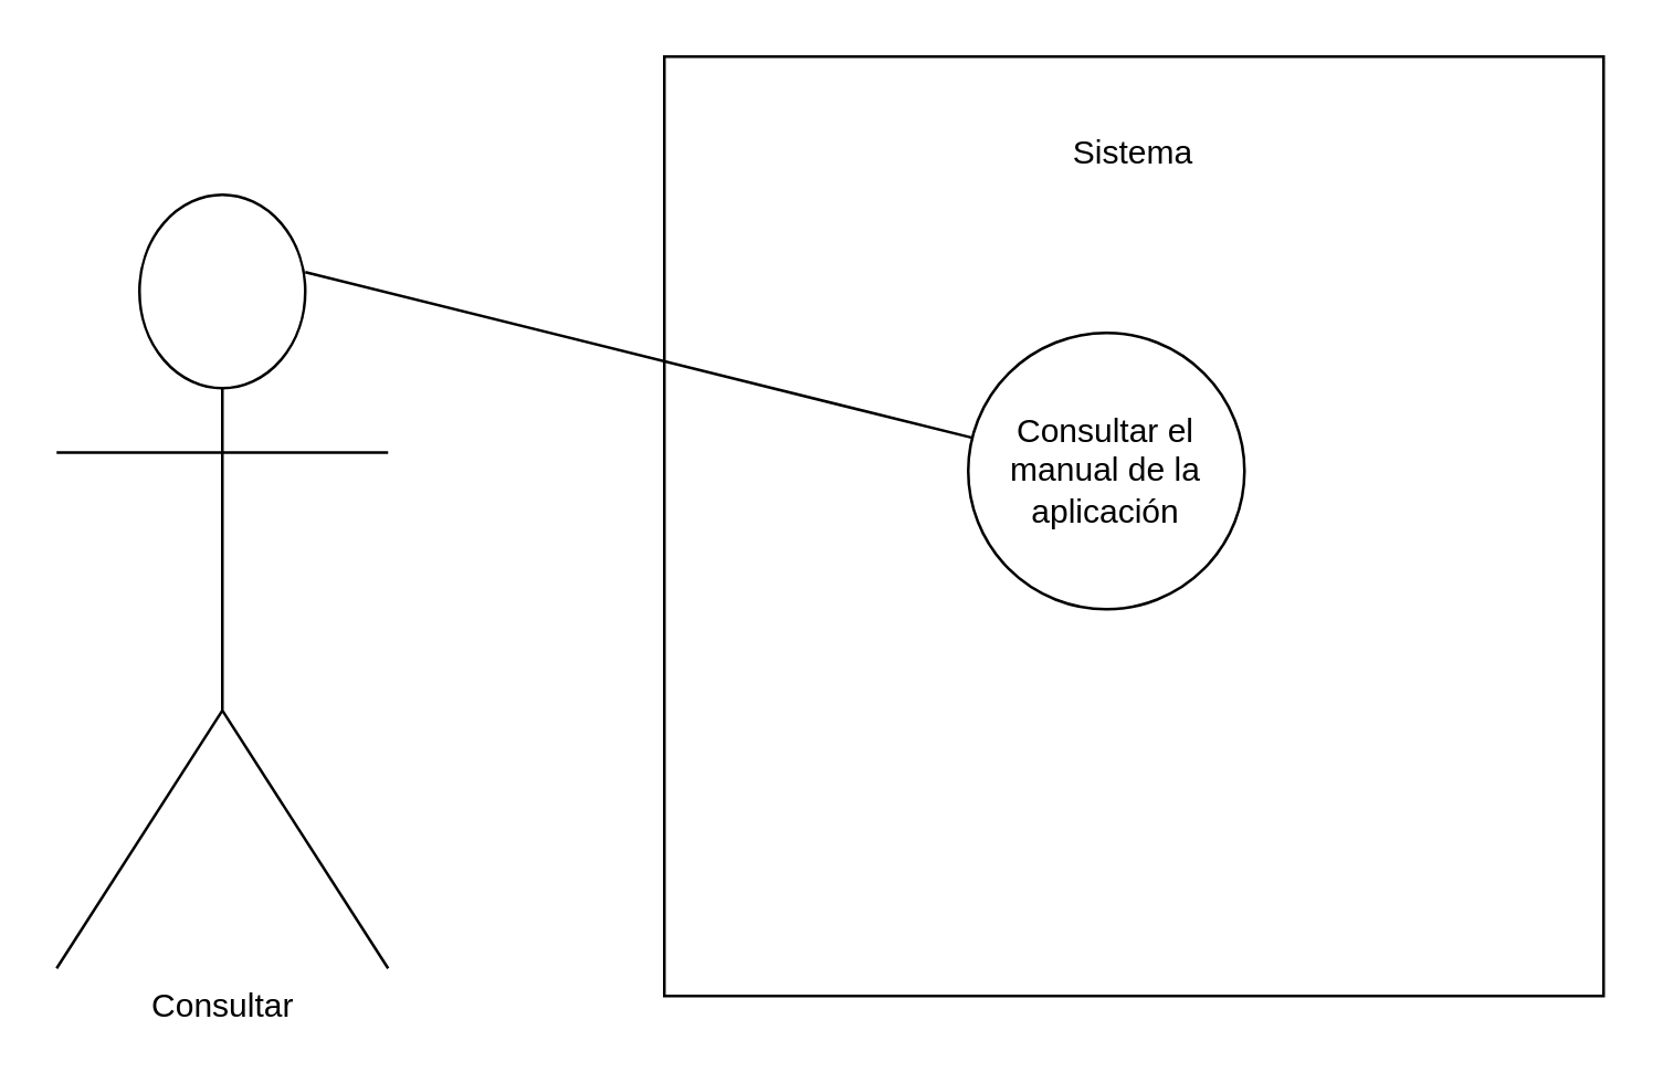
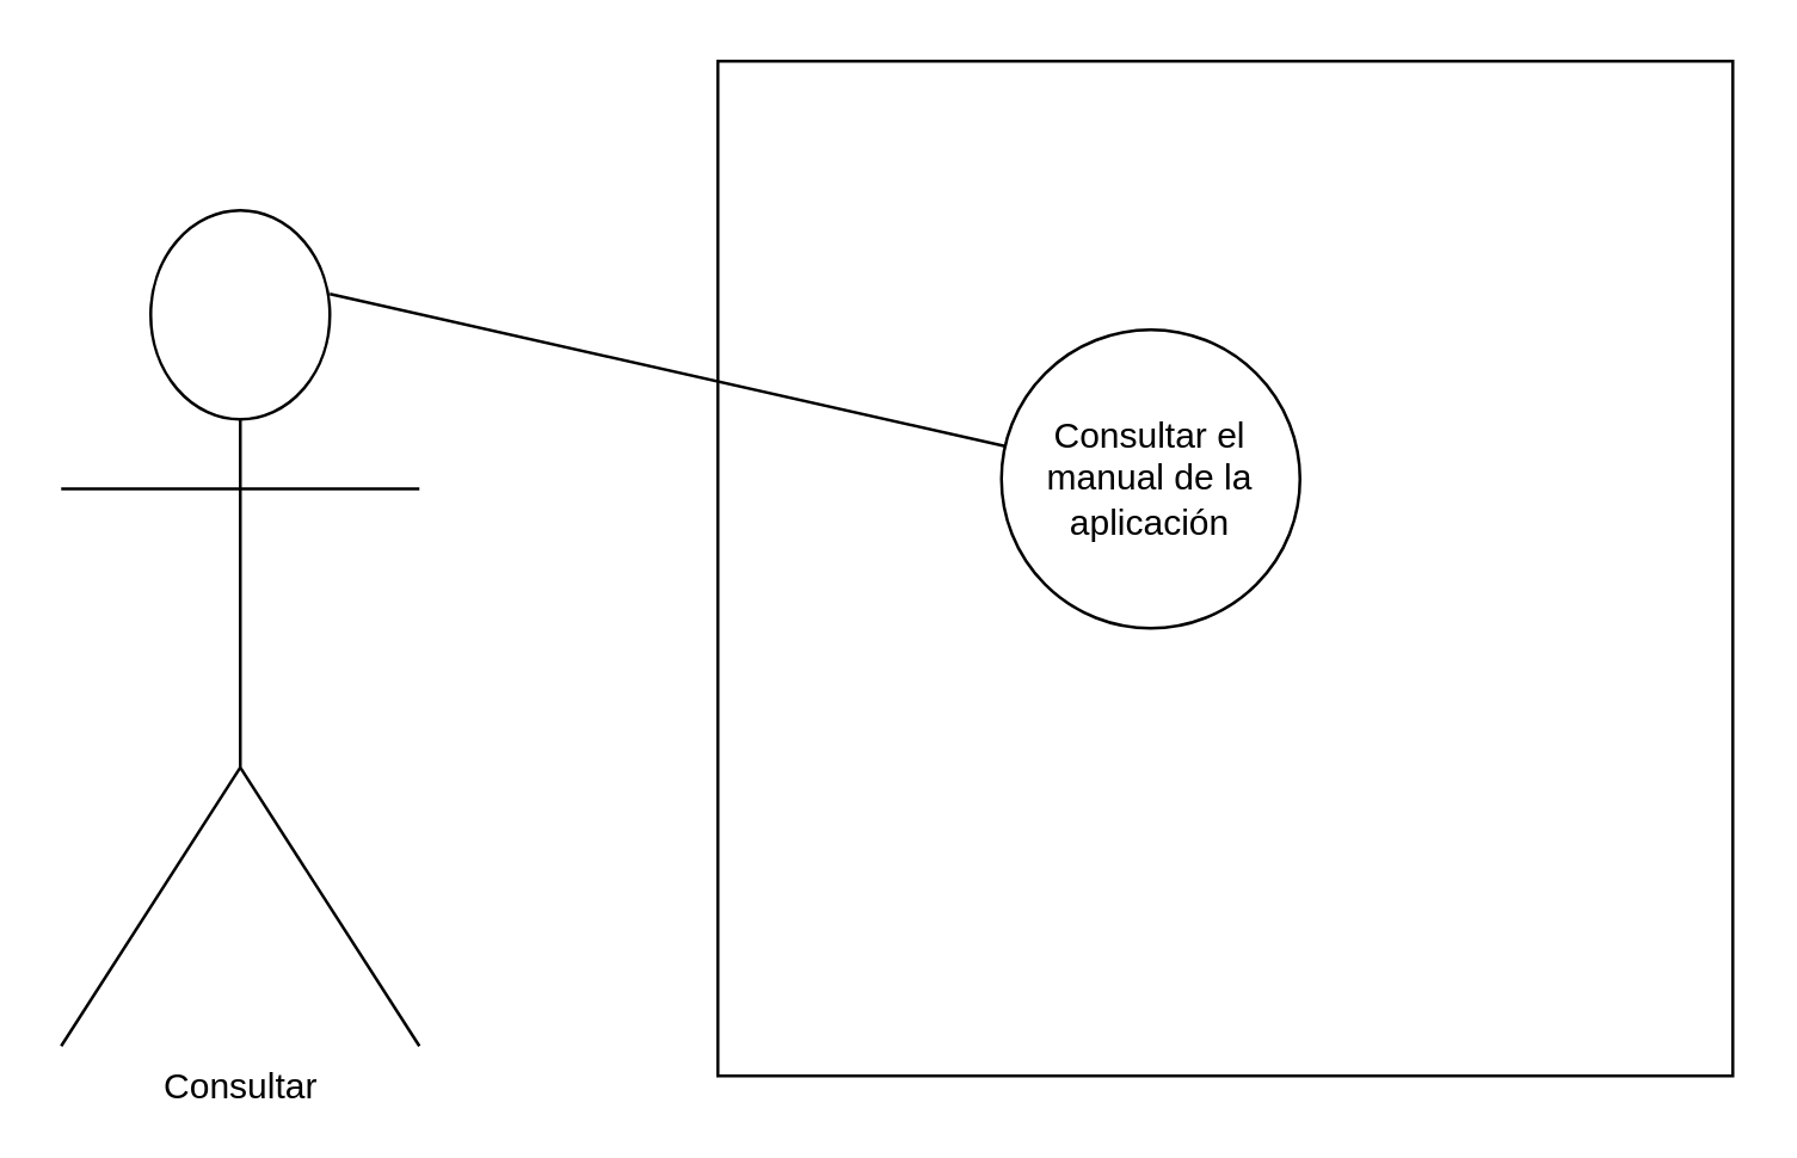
  <mxCell id="0" />
  <mxCell id="1" parent="0" />
  <mxCell id="2" value="&lt;div&gt;Consultar &lt;/div&gt;&lt;div&gt;&lt;br&gt;&lt;/div&gt;" style="shape=umlActor;verticalLabelPosition=bottom;verticalAlign=top;html=1;outlineConnect=0;" vertex="1" parent="1"><mxGeometry x="20" y="70" width="120" height="280" as="geometry" /></mxCell>
  <mxCell id="3" value="" style="whiteSpace=wrap;html=1;aspect=fixed;" vertex="1" parent="1"><mxGeometry x="240" y="20" width="340" height="340" as="geometry" /></mxCell>
- <mxCell id="4" value="Sistema" style="text;html=1;strokeColor=none;fillColor=none;align=center;verticalAlign=middle;whiteSpace=wrap;rounded=0;" vertex="1" parent="1"><mxGeometry x="380" y="40" width="60" height="30" as="geometry" /></mxCell>
- <mxCell id="5" value="Consultar el manual de la aplicación" style="ellipse;whiteSpace=wrap;html=1;aspect=fixed;" vertex="1" parent="1"><mxGeometry x="350" y="120" width="100" height="100" as="geometry" /></mxCell>
+ <mxCell id="5" value="Consultar el manual de la aplicación" style="ellipse;whiteSpace=wrap;html=1;aspect=fixed;" vertex="1" parent="1"><mxGeometry x="335" y="110" width="100" height="100" as="geometry" /></mxCell>
  <mxCell id="6" value="" style="endArrow=none;html=1;rounded=0;exitX=0.75;exitY=0.1;exitDx=0;exitDy=0;exitPerimeter=0;" edge="1" parent="1" source="2" target="5"><mxGeometry width="50" height="50" relative="1" as="geometry"><mxPoint x="340" y="330" as="sourcePoint" /><mxPoint x="390" y="280" as="targetPoint" /></mxGeometry></mxCell>
